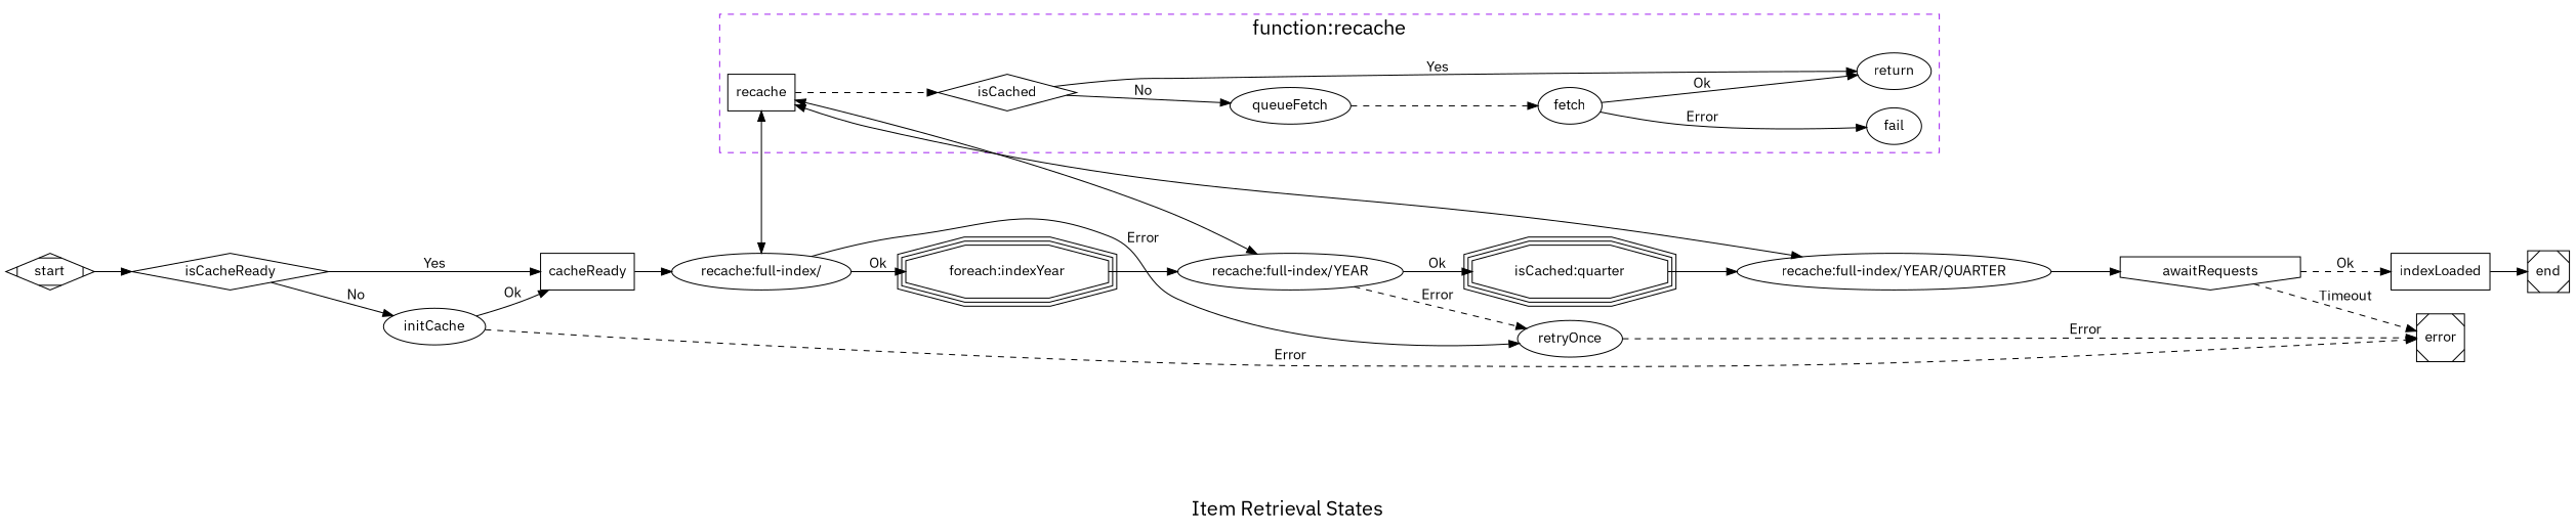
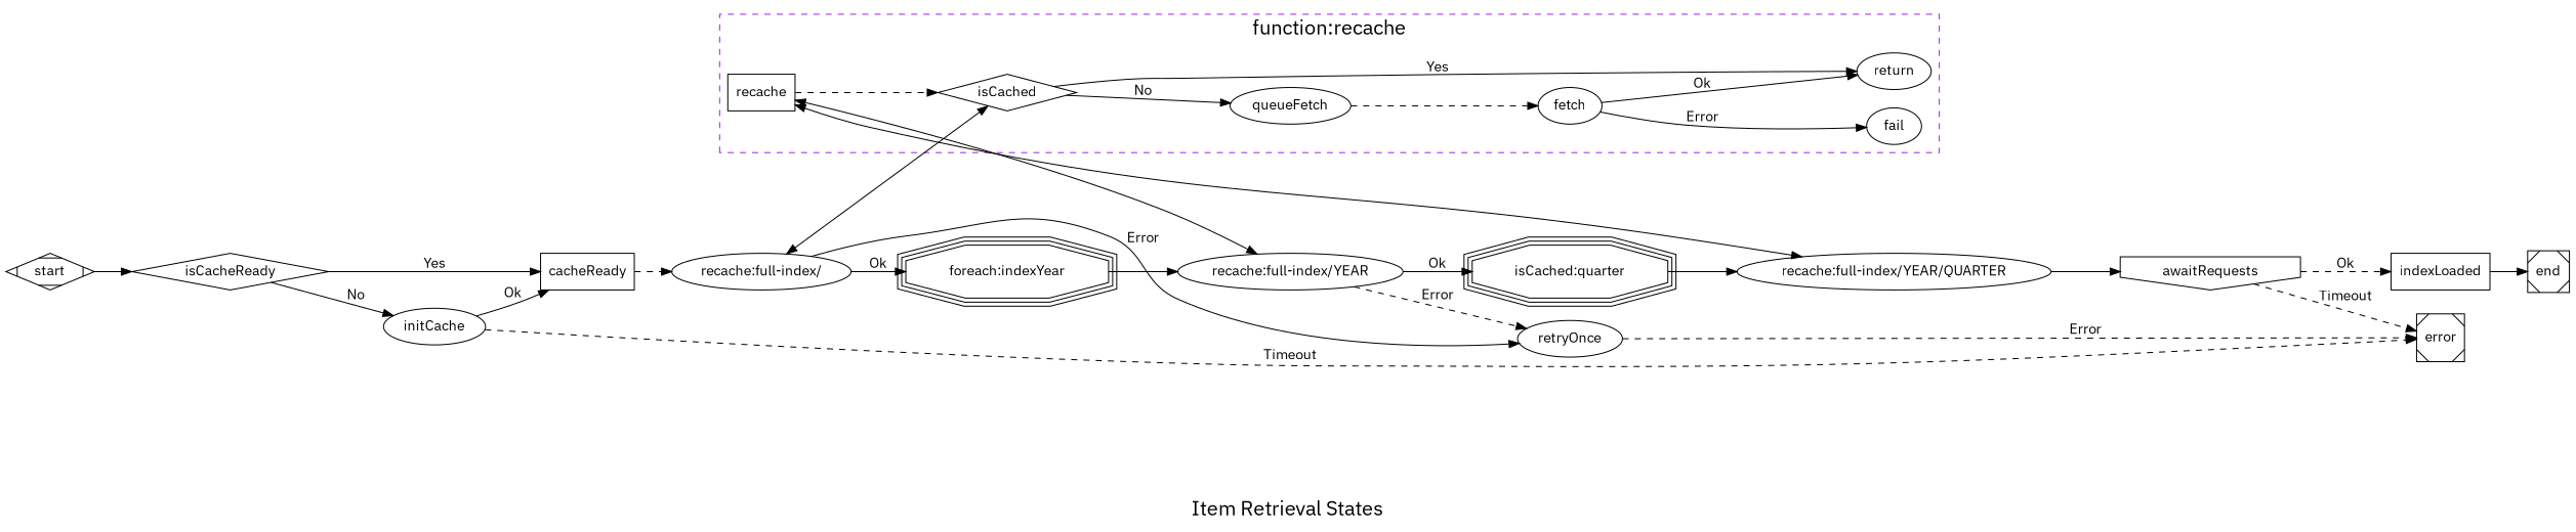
  digraph {
    fontname="IBM Plex Sans"
    fontsize=20
    label="\n\nItem Retrieval States"
    rankdir=LR
    node [fontname="IBM Plex Sans" shape=ellipse]
    edge [fontname="IBM Plex Sans"]
    recache [shape=box]
    isCached [shape=diamond]
    return
    queueFetch
    fetch
    fail
    start [shape=Mdiamond]
    isCacheReady [shape=diamond]
    cacheReady [shape=box]
    initCache
    end [shape=Msquare]
    error [shape=Msquare]
    "recache:full-index/"
    "foreach:indexYear" [shape=tripleoctagon]
    retryOnce
    indexLoaded [shape=box]
    "recache:full-index/YEAR"
    n18 [label="isCached:quarter" shape=tripleoctagon]
    "recache:full-index/YEAR/QUARTER"
    awaitRequests [shape=invhouse]
    subgraph cluster_1 {
      color=purple
      label="function:recache"
      rank=min
      style=dashed
      recache
      isCached
      return
      queueFetch
      fetch
      fail
    }
    recache -> isCached [style=dashed]
    isCached -> return [label=Yes]
    isCached -> queueFetch [label=No]
    queueFetch -> fetch [style=dashed]
    fetch -> return [label=Ok]
    fetch -> fail [label=Error]
    start -> isCacheReady
    isCacheReady -> cacheReady [label=Yes weight=2]
    isCacheReady -> initCache [label=No]
-   cacheReady -> "recache:full-index/"
+   cacheReady -> "recache:full-index/" [style=dashed]
    initCache -> cacheReady [label=Ok]
-   initCache -> error [label=Error style=dashed weight=0]
-   "recache:full-index/" -> recache [dir=both weight=0.5]
+   initCache -> error [label=Timeout style=dashed weight=0]
+   "recache:full-index/" -> isCached [dir=both weight=0.5]
    "recache:full-index/" -> "foreach:indexYear" [label=Ok weight=10]
    "recache:full-index/" -> retryOnce [label=Error style=solid weight=0.5]
    "foreach:indexYear" -> "recache:full-index/YEAR"
    retryOnce -> error [label=Error style=dashed weight=0]
    indexLoaded -> end
    "recache:full-index/YEAR" -> recache [dir=both weight=0.5]
    "recache:full-index/YEAR" -> retryOnce [label=Error style=dashed weight=0.5]
    "recache:full-index/YEAR" -> n18 [label=Ok weight=10]
    n18 -> "recache:full-index/YEAR/QUARTER"
    "recache:full-index/YEAR/QUARTER" -> recache [dir=both weight=0.5]
    "recache:full-index/YEAR/QUARTER" -> awaitRequests [weight=10]
    awaitRequests -> error [label=Timeout style=dashed weight=0]
    awaitRequests -> indexLoaded [label=Ok style=dashed]
  }
